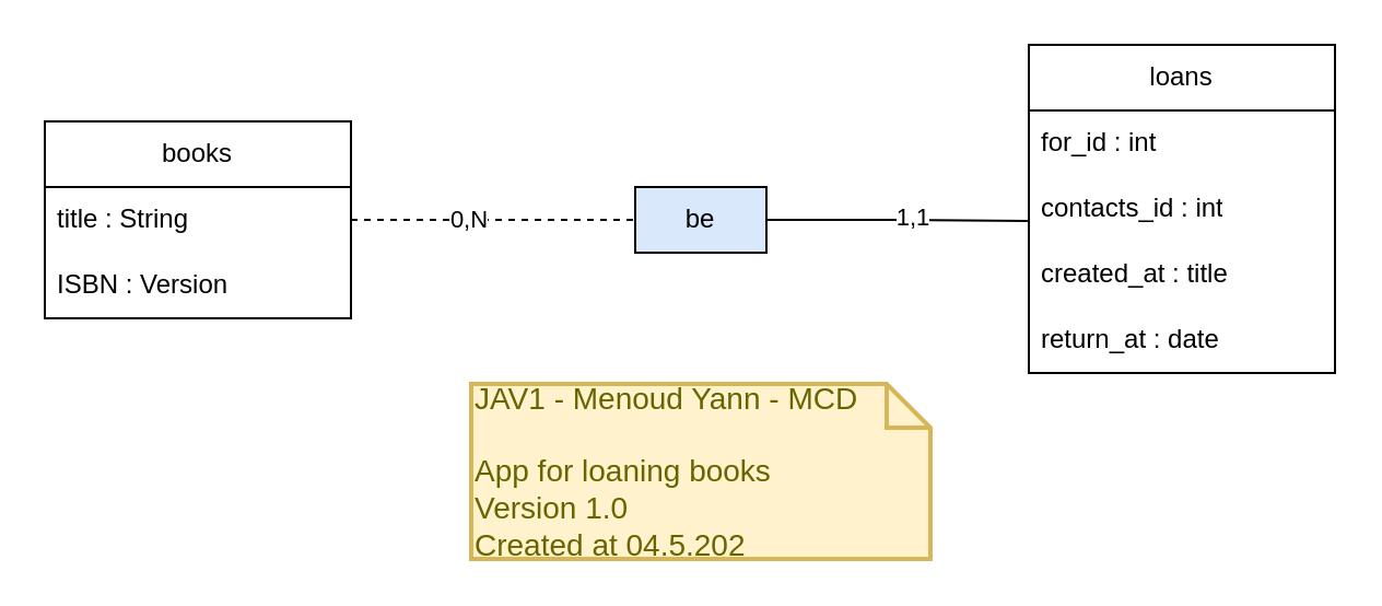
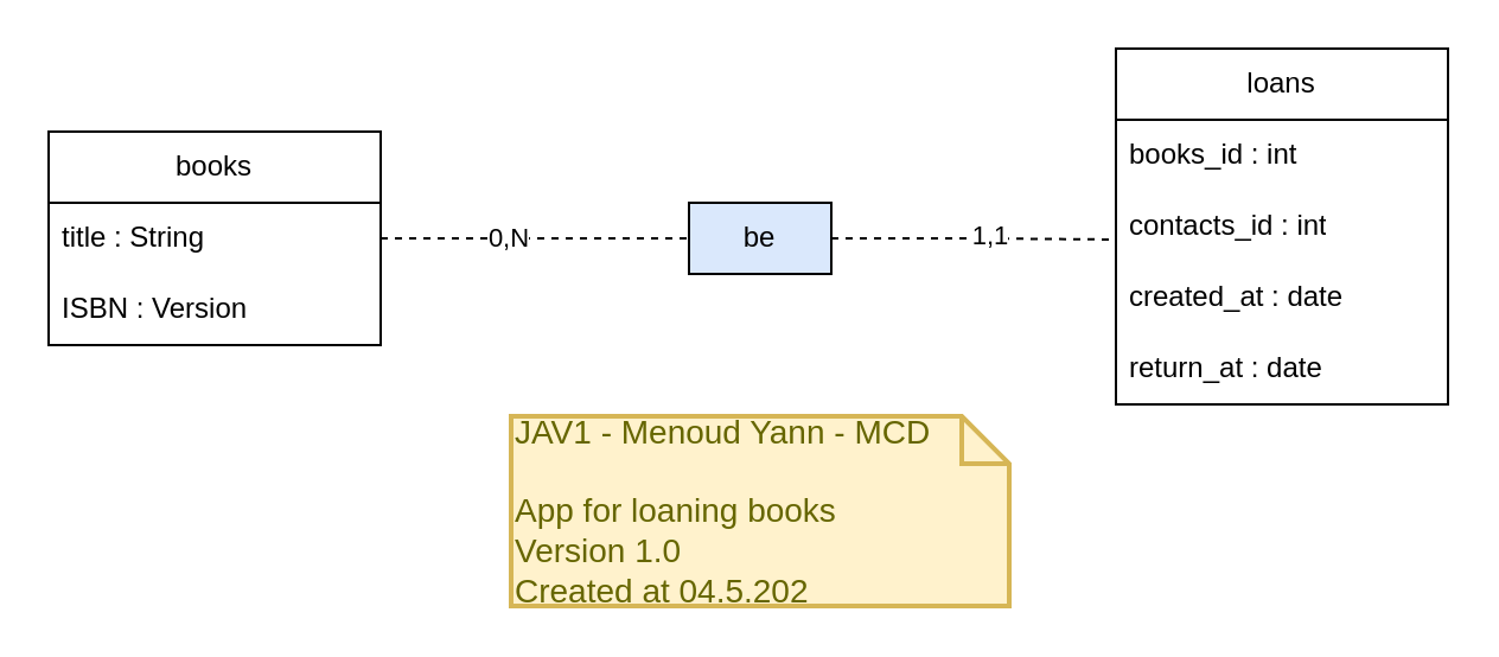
  <mxCell id="0" />
  <mxCell id="1" parent="0" />
  <mxCell id="2" style="edgeStyle=orthogonalEdgeStyle;rounded=0;orthogonalLoop=1;jettySize=auto;html=1;entryX=0;entryY=0.5;entryDx=0;entryDy=0;endArrow=none;endFill=0;dashed=1;" parent="1" source="4" target="14" edge="1"><mxGeometry relative="1" as="geometry" /></mxCell>
  <mxCell id="3" value="0,N" style="edgeLabel;html=1;align=center;verticalAlign=middle;resizable=0;points=[];" parent="2" vertex="1" connectable="0"><mxGeometry x="-0.189" y="1" relative="1" as="geometry"><mxPoint as="offset" /></mxGeometry></mxCell>
  <mxCell id="4" value="books" style="swimlane;fontStyle=0;childLayout=stackLayout;horizontal=1;startSize=30;horizontalStack=0;resizeParent=1;resizeParentMax=0;resizeLast=0;collapsible=1;marginBottom=0;whiteSpace=wrap;html=1;" parent="1" vertex="1"><mxGeometry x="20" y="55" width="140" height="90" as="geometry" /></mxCell>
  <mxCell id="5" value="title : String" style="text;strokeColor=none;fillColor=none;align=left;verticalAlign=middle;spacingLeft=4;spacingRight=4;overflow=hidden;points=[[0,0.5],[1,0.5]];portConstraint=eastwest;rotatable=0;whiteSpace=wrap;html=1;" parent="4" vertex="1"><mxGeometry y="30" width="140" height="30" as="geometry" /></mxCell>
  <mxCell id="6" value="ISBN : Version&amp;nbsp;" style="text;strokeColor=none;fillColor=none;align=left;verticalAlign=middle;spacingLeft=4;spacingRight=4;overflow=hidden;points=[[0,0.5],[1,0.5]];portConstraint=eastwest;rotatable=0;whiteSpace=wrap;html=1;" parent="4" vertex="1"><mxGeometry y="60" width="140" height="30" as="geometry" /></mxCell>
  <mxCell id="7" value="loans" style="swimlane;fontStyle=0;childLayout=stackLayout;horizontal=1;startSize=30;horizontalStack=0;resizeParent=1;resizeParentMax=0;resizeLast=0;collapsible=1;marginBottom=0;whiteSpace=wrap;html=1;" parent="1" vertex="1"><mxGeometry x="470" y="20" width="140" height="150" as="geometry" /></mxCell>
- <mxCell id="8" value="for_id : int" style="text;strokeColor=none;fillColor=none;align=left;verticalAlign=middle;spacingLeft=4;spacingRight=4;overflow=hidden;points=[[0,0.5],[1,0.5]];portConstraint=eastwest;rotatable=0;whiteSpace=wrap;html=1;" parent="7" vertex="1"><mxGeometry y="30" width="140" height="30" as="geometry" /></mxCell>
+ <mxCell id="8" value="books_id : int" style="text;strokeColor=none;fillColor=none;align=left;verticalAlign=middle;spacingLeft=4;spacingRight=4;overflow=hidden;points=[[0,0.5],[1,0.5]];portConstraint=eastwest;rotatable=0;whiteSpace=wrap;html=1;" parent="7" vertex="1"><mxGeometry y="30" width="140" height="30" as="geometry" /></mxCell>
  <mxCell id="9" value="contacts_id : int" style="text;strokeColor=none;fillColor=none;align=left;verticalAlign=middle;spacingLeft=4;spacingRight=4;overflow=hidden;points=[[0,0.5],[1,0.5]];portConstraint=eastwest;rotatable=0;whiteSpace=wrap;html=1;" parent="7" vertex="1"><mxGeometry y="60" width="140" height="30" as="geometry" /></mxCell>
- <mxCell id="10" value="created_at : title" style="text;strokeColor=none;fillColor=none;align=left;verticalAlign=middle;spacingLeft=4;spacingRight=4;overflow=hidden;points=[[0,0.5],[1,0.5]];portConstraint=eastwest;rotatable=0;whiteSpace=wrap;html=1;" parent="7" vertex="1"><mxGeometry y="90" width="140" height="30" as="geometry" /></mxCell>
+ <mxCell id="10" value="created_at : date" style="text;strokeColor=none;fillColor=none;align=left;verticalAlign=middle;spacingLeft=4;spacingRight=4;overflow=hidden;points=[[0,0.5],[1,0.5]];portConstraint=eastwest;rotatable=0;whiteSpace=wrap;html=1;" parent="7" vertex="1"><mxGeometry y="90" width="140" height="30" as="geometry" /></mxCell>
  <mxCell id="11" value="return_at : date" style="text;strokeColor=none;fillColor=none;align=left;verticalAlign=middle;spacingLeft=4;spacingRight=4;overflow=hidden;points=[[0,0.5],[1,0.5]];portConstraint=eastwest;rotatable=0;whiteSpace=wrap;html=1;" parent="7" vertex="1"><mxGeometry y="120" width="140" height="30" as="geometry" /></mxCell>
- <mxCell id="12" style="edgeStyle=orthogonalEdgeStyle;rounded=0;orthogonalLoop=1;jettySize=auto;html=1;exitX=1;exitY=0.5;exitDx=0;exitDy=0;entryX=-0.004;entryY=0.683;entryDx=0;entryDy=0;entryPerimeter=0;endArrow=none;endFill=0;" parent="1" source="14" target="9" edge="1"><mxGeometry relative="1" as="geometry" /></mxCell>
+ <mxCell id="12" style="edgeStyle=orthogonalEdgeStyle;rounded=0;orthogonalLoop=1;jettySize=auto;html=1;exitX=1;exitY=0.5;exitDx=0;exitDy=0;entryX=-0.004;entryY=0.683;entryDx=0;entryDy=0;entryPerimeter=0;endArrow=none;endFill=0;dashed=1;" parent="1" source="14" target="9" edge="1"><mxGeometry relative="1" as="geometry" /></mxCell>
  <mxCell id="13" value="1,1" style="edgeLabel;html=1;align=center;verticalAlign=middle;resizable=0;points=[];" parent="12" vertex="1" connectable="0"><mxGeometry x="0.119" y="2" relative="1" as="geometry"><mxPoint as="offset" /></mxGeometry></mxCell>
  <mxCell id="14" value="be" style="rounded=0;whiteSpace=wrap;html=1;fillColor=#dae8fc;" parent="1" vertex="1"><mxGeometry x="290" y="85" width="60" height="30" as="geometry" /></mxCell>
  <mxCell id="15" value="JAV1 - Menoud Yann - MCD&lt;br&gt;&lt;br&gt;App for loaning books&lt;br&gt;Version 1.0&lt;br&gt;Created at 04.5.202" style="shape=note;strokeWidth=2;fontSize=14;size=20;whiteSpace=wrap;html=1;fillColor=#fff2cc;strokeColor=#d6b656;fontColor=#666600;align=left;" parent="1" vertex="1"><mxGeometry x="215" y="175" width="210" height="80" as="geometry" /></mxCell>
